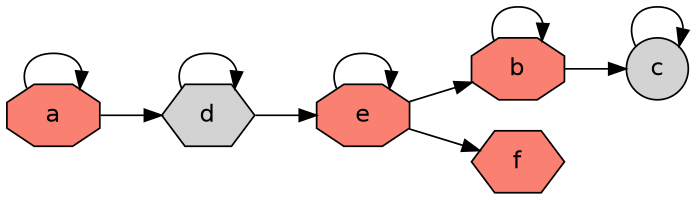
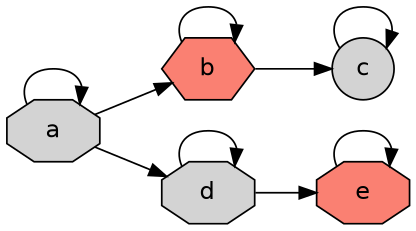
  digraph {
    fontname="DejaVu Sans"
    rankdir=LR
    node [fillcolor=lightgrey fontname="DejaVu Sans" shape=octagon style=filled]
    edge [fontname="DejaVu Sans"]
-   a [fillcolor=salmon]
-   b [fillcolor=salmon]
-   d [shape=hexagon]
+   a
+   b [fillcolor=salmon shape=hexagon]
+   d
    c [shape=circle]
    e [fillcolor=salmon]
-   f [fillcolor=salmon shape=hexagon]
    a -> a
-   e -> b
+   a -> b
    a -> d
    b -> b
    b -> c
    d -> d
    d -> e
    c -> c
    e -> e
-   e -> f
  }
